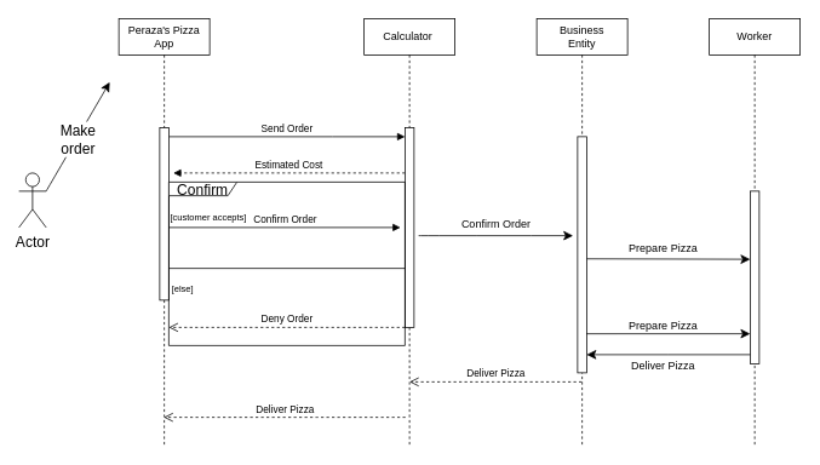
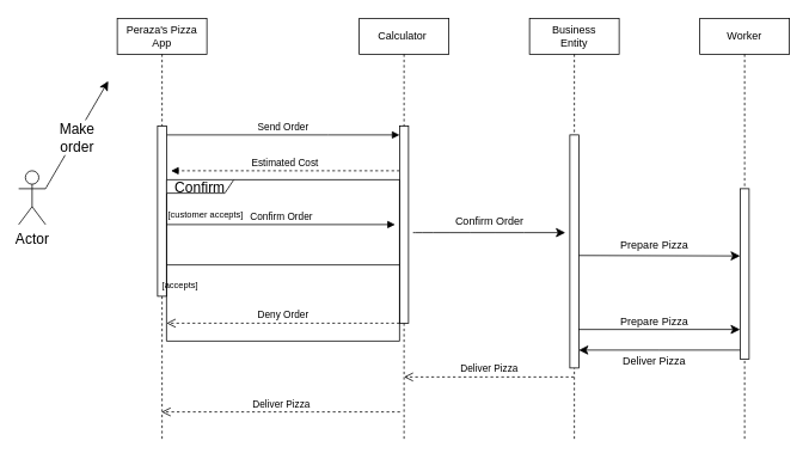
  <mxCell id="0" />
  <mxCell id="1" parent="0" />
  <mxCell id="2" value="Peraza's Pizza&lt;br&gt;App" style="shape=umlLifeline;perimeter=lifelinePerimeter;whiteSpace=wrap;html=1;container=0;dropTarget=0;collapsible=0;recursiveResize=0;outlineConnect=0;portConstraint=eastwest;newEdgeStyle={&quot;edgeStyle&quot;:&quot;elbowEdgeStyle&quot;,&quot;elbow&quot;:&quot;vertical&quot;,&quot;curved&quot;:0,&quot;rounded&quot;:0};" parent="1" vertex="1"><mxGeometry x="130" y="20" width="100" height="470" as="geometry" /></mxCell>
  <mxCell id="3" value="Calculator&amp;nbsp;" style="shape=umlLifeline;perimeter=lifelinePerimeter;whiteSpace=wrap;html=1;container=0;dropTarget=0;collapsible=0;recursiveResize=0;outlineConnect=0;portConstraint=eastwest;newEdgeStyle={&quot;edgeStyle&quot;:&quot;elbowEdgeStyle&quot;,&quot;elbow&quot;:&quot;vertical&quot;,&quot;curved&quot;:0,&quot;rounded&quot;:0};" parent="1" vertex="1"><mxGeometry x="400" y="20" width="100" height="470" as="geometry" /></mxCell>
  <mxCell id="4" value="Send Order" style="html=1;verticalAlign=bottom;endArrow=block;edgeStyle=elbowEdgeStyle;elbow=vertical;curved=0;rounded=0;" parent="1" source="9" target="12" edge="1"><mxGeometry relative="1" as="geometry"><mxPoint x="380" y="160" as="sourcePoint" /><Array as="points"><mxPoint x="365" y="150" /></Array><mxPoint as="offset" /></mxGeometry></mxCell>
  <mxCell id="5" value="Estimated Cost" style="html=1;verticalAlign=bottom;endArrow=block;edgeStyle=elbowEdgeStyle;elbow=vertical;curved=0;rounded=0;dashed=1;" parent="1" source="12" edge="1"><mxGeometry relative="1" as="geometry"><mxPoint x="360" y="190" as="sourcePoint" /><Array as="points"><mxPoint x="375" y="190" /></Array><mxPoint x="190" y="190" as="targetPoint" /></mxGeometry></mxCell>
  <mxCell id="6" style="edgeStyle=none;curved=1;rounded=0;orthogonalLoop=1;jettySize=auto;html=1;exitX=1;exitY=0.333;exitDx=0;exitDy=0;exitPerimeter=0;fontSize=12;startSize=8;endSize=8;" edge="1" parent="1" source="8"><mxGeometry relative="1" as="geometry"><mxPoint x="120" y="90" as="targetPoint" /></mxGeometry></mxCell>
  <mxCell id="7" value="Make&lt;br&gt;order" style="edgeLabel;html=1;align=center;verticalAlign=middle;resizable=0;points=[];fontSize=16;" vertex="1" connectable="0" parent="6"><mxGeometry x="-0.029" y="-1" relative="1" as="geometry"><mxPoint as="offset" /></mxGeometry></mxCell>
  <mxCell id="8" value="Actor" style="shape=umlActor;verticalLabelPosition=bottom;verticalAlign=top;html=1;outlineConnect=0;fontSize=16;" vertex="1" parent="1"><mxGeometry x="20" y="190" width="30" height="60" as="geometry" /></mxCell>
  <mxCell id="9" value="" style="html=1;points=[];perimeter=orthogonalPerimeter;outlineConnect=0;targetShapes=umlLifeline;portConstraint=eastwest;newEdgeStyle={&quot;edgeStyle&quot;:&quot;elbowEdgeStyle&quot;,&quot;elbow&quot;:&quot;vertical&quot;,&quot;curved&quot;:0,&quot;rounded&quot;:0};" parent="1" vertex="1"><mxGeometry x="175" y="140" width="10" height="190" as="geometry" /></mxCell>
  <mxCell id="10" value="Business&lt;br&gt;Entity" style="shape=umlLifeline;perimeter=lifelinePerimeter;whiteSpace=wrap;html=1;container=0;dropTarget=0;collapsible=0;recursiveResize=0;outlineConnect=0;portConstraint=eastwest;newEdgeStyle={&quot;edgeStyle&quot;:&quot;elbowEdgeStyle&quot;,&quot;elbow&quot;:&quot;vertical&quot;,&quot;curved&quot;:0,&quot;rounded&quot;:0};" vertex="1" parent="1"><mxGeometry x="590" y="20" width="100" height="470" as="geometry" /></mxCell>
  <mxCell id="11" value="Worker" style="shape=umlLifeline;perimeter=lifelinePerimeter;whiteSpace=wrap;html=1;container=0;dropTarget=0;collapsible=0;recursiveResize=0;outlineConnect=0;portConstraint=eastwest;newEdgeStyle={&quot;edgeStyle&quot;:&quot;elbowEdgeStyle&quot;,&quot;elbow&quot;:&quot;vertical&quot;,&quot;curved&quot;:0,&quot;rounded&quot;:0};" vertex="1" parent="1"><mxGeometry x="780" y="20" width="100" height="470" as="geometry" /></mxCell>
  <mxCell id="12" value="" style="html=1;points=[];perimeter=orthogonalPerimeter;outlineConnect=0;targetShapes=umlLifeline;portConstraint=eastwest;newEdgeStyle={&quot;edgeStyle&quot;:&quot;elbowEdgeStyle&quot;,&quot;elbow&quot;:&quot;vertical&quot;,&quot;curved&quot;:0,&quot;rounded&quot;:0};" parent="1" vertex="1"><mxGeometry x="445" y="140" width="10" height="220" as="geometry" /></mxCell>
  <mxCell id="13" value="Confirm" style="shape=umlFrame;whiteSpace=wrap;html=1;pointerEvents=0;recursiveResize=0;container=1;collapsible=0;width=75;fontSize=16;height=15;" vertex="1" parent="1"><mxGeometry x="185" y="200" width="260" height="180" as="geometry" /></mxCell>
  <mxCell id="14" value="&lt;font style=&quot;font-size: 10px;&quot;&gt;[customer accepts]&lt;/font&gt;" style="text;html=1;fontSize=16;" vertex="1" parent="13"><mxGeometry width="100" height="20" relative="1" as="geometry"><mxPoint y="20" as="offset" /></mxGeometry></mxCell>
  <mxCell id="15" value="" style="line;strokeWidth=1;labelPosition=center;verticalLabelPosition=bottom;align=left;verticalAlign=top;spacingLeft=20;spacingTop=15;html=1;whiteSpace=wrap;fontSize=16;" vertex="1" parent="13"><mxGeometry y="90" width="260" height="10" as="geometry" /></mxCell>
  <mxCell id="16" style="edgeStyle=none;curved=1;rounded=0;orthogonalLoop=1;jettySize=auto;html=1;exitX=0.5;exitY=1;exitDx=0;exitDy=0;fontSize=12;startSize=8;endSize=8;" edge="1" parent="13" source="14" target="14"><mxGeometry relative="1" as="geometry" /></mxCell>
  <mxCell id="17" value="" style="endArrow=classic;html=1;rounded=0;fontSize=12;startSize=8;endSize=8;curved=1;" edge="1" parent="13"><mxGeometry width="50" height="50" relative="1" as="geometry"><mxPoint x="275" y="59" as="sourcePoint" /><mxPoint x="445" y="59" as="targetPoint" /></mxGeometry></mxCell>
  <mxCell id="18" value="&lt;font style=&quot;font-size: 12px;&quot;&gt;Confirm Order&lt;/font&gt;" style="text;html=1;align=center;verticalAlign=middle;resizable=0;points=[];autosize=1;strokeColor=none;fillColor=none;fontSize=16;" vertex="1" parent="13"><mxGeometry x="310" y="29" width="100" height="30" as="geometry" /></mxCell>
  <mxCell id="19" value="Deny Order" style="html=1;verticalAlign=bottom;endArrow=open;dashed=1;endSize=8;edgeStyle=elbowEdgeStyle;elbow=vertical;curved=0;rounded=0;" parent="13" edge="1"><mxGeometry relative="1" as="geometry"><mxPoint y="160" as="targetPoint" /><Array as="points"><mxPoint x="167.069" y="160" /></Array><mxPoint x="260" y="160" as="sourcePoint" /></mxGeometry></mxCell>
- <mxCell id="20" value="&lt;font style=&quot;font-size: 10px;&quot;&gt;[else]&lt;/font&gt;" style="text;html=1;align=center;verticalAlign=middle;resizable=0;points=[];autosize=1;strokeColor=none;fillColor=none;fontSize=16;" vertex="1" parent="13"><mxGeometry x="-10" y="100" width="50" height="30" as="geometry" /></mxCell>
+ <mxCell id="20" value="&lt;font style=&quot;font-size: 10px;&quot;&gt;[accepts]&lt;/font&gt;" style="text;html=1;align=center;verticalAlign=middle;resizable=0;points=[];autosize=1;strokeColor=none;fillColor=none;fontSize=16;" vertex="1" parent="13"><mxGeometry x="-10" y="100" width="50" height="30" as="geometry" /></mxCell>
  <mxCell id="21" value="Confirm Order" style="html=1;verticalAlign=bottom;endArrow=block;edgeStyle=elbowEdgeStyle;elbow=vertical;curved=0;rounded=0;" edge="1" parent="1"><mxGeometry relative="1" as="geometry"><mxPoint x="185" y="250" as="sourcePoint" /><Array as="points"><mxPoint x="343.276" y="250" /></Array><mxPoint x="440" y="250.5" as="targetPoint" /><mxPoint as="offset" /></mxGeometry></mxCell>
  <mxCell id="22" value="" style="html=1;points=[];perimeter=orthogonalPerimeter;outlineConnect=0;targetShapes=umlLifeline;portConstraint=eastwest;newEdgeStyle={&quot;edgeStyle&quot;:&quot;elbowEdgeStyle&quot;,&quot;elbow&quot;:&quot;vertical&quot;,&quot;curved&quot;:0,&quot;rounded&quot;:0};" vertex="1" parent="1"><mxGeometry x="635" y="150" width="10" height="260" as="geometry" /></mxCell>
  <mxCell id="23" value="" style="html=1;points=[];perimeter=orthogonalPerimeter;outlineConnect=0;targetShapes=umlLifeline;portConstraint=eastwest;newEdgeStyle={&quot;edgeStyle&quot;:&quot;elbowEdgeStyle&quot;,&quot;elbow&quot;:&quot;vertical&quot;,&quot;curved&quot;:0,&quot;rounded&quot;:0};" vertex="1" parent="1"><mxGeometry x="825" y="210" width="10" height="190" as="geometry" /></mxCell>
  <mxCell id="24" value="" style="edgeStyle=elbowEdgeStyle;curved=0;rounded=0;orthogonalLoop=1;jettySize=auto;html=1;elbow=vertical;fontSize=12;startSize=8;endSize=8;" edge="1" parent="1"><mxGeometry relative="1" as="geometry"><mxPoint x="825" y="390" as="sourcePoint" /><mxPoint x="645" y="390" as="targetPoint" /></mxGeometry></mxCell>
  <mxCell id="25" value="" style="edgeStyle=elbowEdgeStyle;curved=0;rounded=0;orthogonalLoop=1;jettySize=auto;html=1;elbow=vertical;fontSize=12;startSize=8;endSize=8;exitX=0.546;exitY=0.632;exitDx=0;exitDy=0;exitPerimeter=0;" edge="1" parent="1"><mxGeometry relative="1" as="geometry"><mxPoint x="644.6" y="367.04" as="sourcePoint" /><mxPoint x="825" y="367" as="targetPoint" /></mxGeometry></mxCell>
  <mxCell id="26" value="&lt;font style=&quot;font-size: 12px;&quot;&gt;Prepare Pizza&lt;/font&gt;" style="edgeLabel;html=1;align=center;verticalAlign=middle;resizable=0;points=[];fontSize=16;" vertex="1" connectable="0" parent="25"><mxGeometry x="-0.335" y="-2" relative="1" as="geometry"><mxPoint x="24" y="-14" as="offset" /></mxGeometry></mxCell>
  <mxCell id="27" value="&lt;font style=&quot;font-size: 12px;&quot;&gt;Deliver Pizza&lt;/font&gt;" style="edgeLabel;html=1;align=center;verticalAlign=middle;resizable=0;points=[];fontSize=16;" vertex="1" connectable="0" parent="25"><mxGeometry x="-0.335" y="-2" relative="1" as="geometry"><mxPoint x="24" y="31" as="offset" /></mxGeometry></mxCell>
  <mxCell id="28" value="" style="edgeStyle=elbowEdgeStyle;curved=0;rounded=0;orthogonalLoop=1;jettySize=auto;html=1;elbow=vertical;fontSize=12;startSize=8;endSize=8;exitX=0.546;exitY=0.632;exitDx=0;exitDy=0;exitPerimeter=0;" edge="1" parent="1"><mxGeometry relative="1" as="geometry"><mxPoint x="645" y="284.5" as="sourcePoint" /><mxPoint x="825" y="284.5" as="targetPoint" /></mxGeometry></mxCell>
  <mxCell id="29" value="&lt;font style=&quot;font-size: 12px;&quot;&gt;Prepare Pizza&lt;/font&gt;" style="edgeLabel;html=1;align=center;verticalAlign=middle;resizable=0;points=[];fontSize=16;" vertex="1" connectable="0" parent="28"><mxGeometry x="-0.335" y="-2" relative="1" as="geometry"><mxPoint x="24" y="-17" as="offset" /></mxGeometry></mxCell>
  <mxCell id="30" value="Deliver Pizza" style="html=1;verticalAlign=bottom;endArrow=open;dashed=1;endSize=8;edgeStyle=elbowEdgeStyle;elbow=vertical;curved=0;rounded=0;" edge="1" parent="1" source="10"><mxGeometry relative="1" as="geometry"><mxPoint x="450" y="420" as="targetPoint" /><Array as="points"><mxPoint x="542.569" y="420" /></Array><mxPoint x="635.5" y="420" as="sourcePoint" /></mxGeometry></mxCell>
  <mxCell id="31" value="Deliver Pizza" style="html=1;verticalAlign=bottom;endArrow=open;dashed=1;endSize=8;edgeStyle=elbowEdgeStyle;elbow=vertical;curved=0;rounded=0;" edge="1" parent="1" target="2"><mxGeometry relative="1" as="geometry"><mxPoint x="255.5" y="459" as="targetPoint" /><Array as="points"><mxPoint x="348.069" y="459" /></Array><mxPoint x="445.5" y="459" as="sourcePoint" /></mxGeometry></mxCell>
